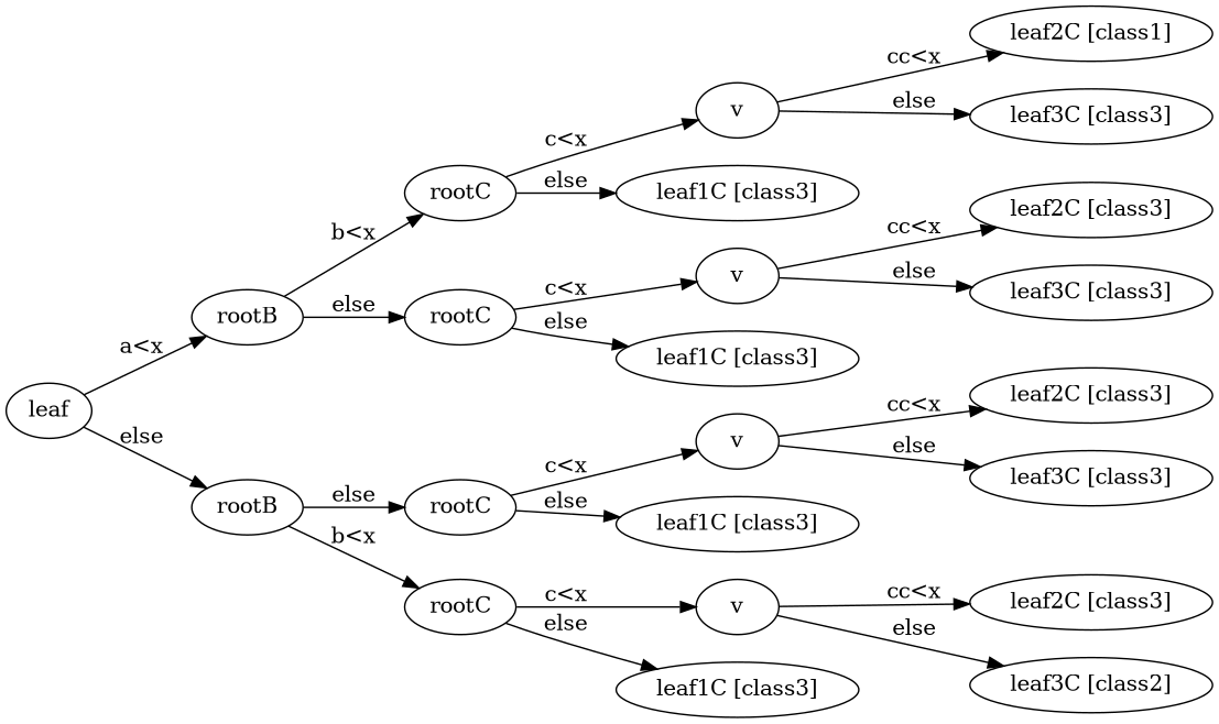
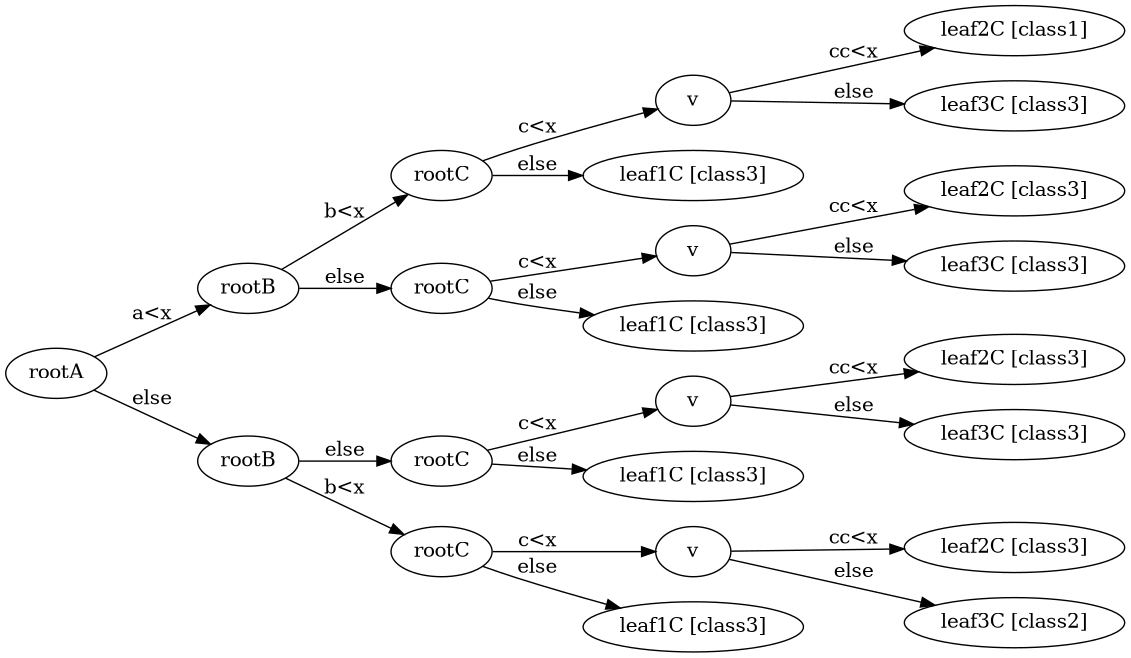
  digraph {
    rankdir=LR
    n1 [label=v]
    n2 [label="leaf2C [class3]"]
    n3 [label="leaf3C [class2]"]
    n4 [label=rootC]
    n5 [label=v]
    n6 [label="leaf1C [class3]"]
    n7 [label="leaf2C [class1]"]
    n8 [label="leaf3C [class3]"]
-   n9 [label=leaf]
+   n9 [label=rootA]
    n10 [label=rootB]
    n11 [label=rootB]
    n12 [label=rootC]
    n13 [label=rootC]
    n14 [label=v]
    n15 [label="leaf1C [class3]"]
    n16 [label="leaf2C [class3]"]
    n17 [label="leaf3C [class3]"]
    n18 [label=rootC]
    n19 [label="leaf1C [class3]"]
    n20 [label=v]
    n21 [label="leaf2C [class3]"]
    n22 [label="leaf3C [class3]"]
    n23 [label="leaf1C [class3]"]
    n1 -> n2 [label="cc<x"]
    n1 -> n3 [label=else]
    n4 -> n5 [label="c<x"]
    n4 -> n6 [label=else]
    n5 -> n7 [label="cc<x"]
    n5 -> n8 [label=else]
    n9 -> n10 [label="a<x"]
    n9 -> n11 [label=else]
    n10 -> n4 [label="b<x"]
    n10 -> n12 [label=else]
    n11 -> n13 [label=else]
    n11 -> n18 [label="b<x"]
    n12 -> n20 [label="c<x"]
    n12 -> n23 [label=else]
    n13 -> n14 [label="c<x"]
    n13 -> n15 [label=else]
    n14 -> n16 [label="cc<x"]
    n14 -> n17 [label=else]
    n18 -> n1 [label="c<x"]
    n18 -> n19 [label=else]
    n20 -> n21 [label="cc<x"]
    n20 -> n22 [label=else]
  }
